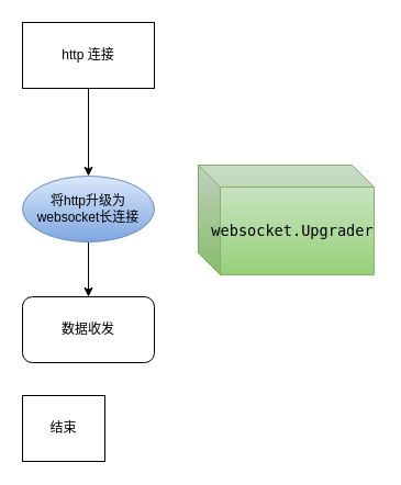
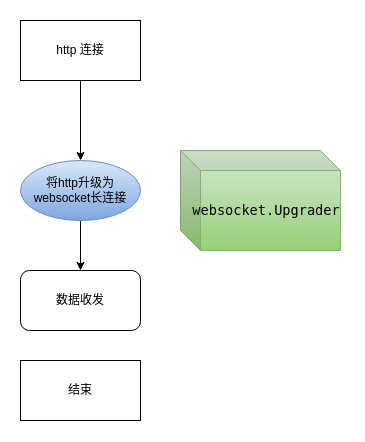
  <mxCell id="0" />
  <mxCell id="1" parent="0" />
  <mxCell id="2" style="edgeStyle=none;html=1;exitX=0.5;exitY=1;exitDx=0;exitDy=0;" edge="1" parent="1" source="3" target="5"><mxGeometry relative="1" as="geometry"><mxPoint x="80" y="170" as="targetPoint" /></mxGeometry></mxCell>
  <mxCell id="3" value="http 连接" style="rounded=0;whiteSpace=wrap;html=1;" vertex="1" parent="1"><mxGeometry x="20" y="20" width="120" height="60" as="geometry" /></mxCell>
  <mxCell id="4" style="edgeStyle=none;html=1;exitX=0.5;exitY=1;exitDx=0;exitDy=0;" edge="1" parent="1" source="5" target="7"><mxGeometry relative="1" as="geometry"><mxPoint x="80" y="300" as="targetPoint" /></mxGeometry></mxCell>
  <mxCell id="5" value="将http升级为websocket长连接&lt;br&gt;" style="ellipse;whiteSpace=wrap;html=1;fillColor=#dae8fc;gradientColor=#7ea6e0;strokeColor=#6c8ebf;" vertex="1" parent="1"><mxGeometry x="20" y="160" width="120" height="60" as="geometry" /></mxCell>
  <mxCell id="6" value="&lt;pre class=&quot;language-go&quot; style=&quot;font-size: 16px ; text-align: left ; word-break: normal ; overflow-wrap: normal ; line-height: 1.4 ; padding: 1.3rem 1.5rem 1.3rem 1rem ; margin-top: 0.85rem ; margin-bottom: 0.85rem ; overflow: auto ; border-radius: 6px ; position: relative ; z-index: 1 ; vertical-align: middle ; background: transparent&quot;&gt;&lt;code style=&quot;padding: 0px ; margin: 0px ; font-size: 0.85em ; background-color: transparent ; border-radius: 0px&quot;&gt;&lt;font color=&quot;#000000&quot;&gt;websocket&lt;span class=&quot;token punctuation&quot;&gt;.&lt;/span&gt;Upgrader&lt;/font&gt;&lt;/code&gt;&lt;/pre&gt;" style="shape=cube;whiteSpace=wrap;html=1;boundedLbl=1;backgroundOutline=1;darkOpacity=0.05;darkOpacity2=0.1;fillColor=#d5e8d4;gradientColor=#97d077;strokeColor=#82b366;size=20;" vertex="1" parent="1"><mxGeometry x="180" y="150" width="160" height="100" as="geometry" /></mxCell>
  <mxCell id="7" value="数据收发" style="rounded=1;whiteSpace=wrap;html=1;" vertex="1" parent="1"><mxGeometry x="20" y="270" width="120" height="60" as="geometry" /></mxCell>
- <mxCell id="8" value="结束" style="rounded=0;whiteSpace=wrap;html=1;" vertex="1" parent="1"><mxGeometry x="20" y="360" width="75" height="60" as="geometry" /></mxCell>
+ <mxCell id="8" value="结束" style="rounded=0;whiteSpace=wrap;html=1;" vertex="1" parent="1"><mxGeometry x="20" y="360" width="120" height="60" as="geometry" /></mxCell>
